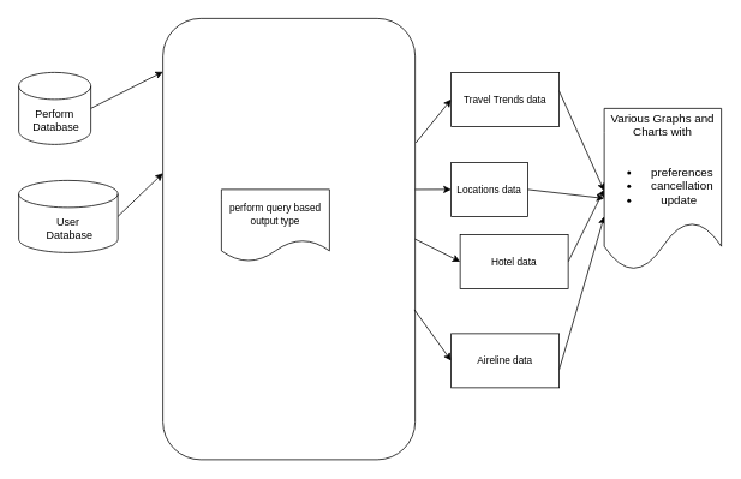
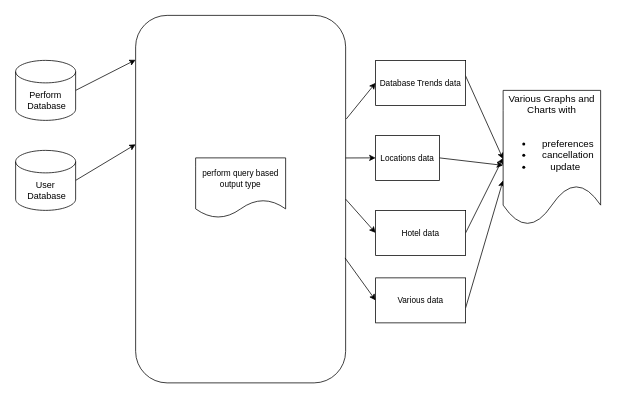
  <mxCell id="0" />
  <mxCell id="1" parent="0" />
  <mxCell id="2" value="" style="rounded=1;whiteSpace=wrap;html=1;" vertex="1" parent="1"><mxGeometry x="180" y="20" width="280" height="490" as="geometry" /></mxCell>
  <mxCell id="3" style="rounded=0;orthogonalLoop=1;jettySize=auto;html=1;exitX=1;exitY=0.5;exitDx=0;exitDy=0;exitPerimeter=0;entryX=0;entryY=0.121;entryDx=0;entryDy=0;entryPerimeter=0;" edge="1" parent="1" source="4" target="2"><mxGeometry relative="1" as="geometry" /></mxCell>
  <mxCell id="4" value="Perform&lt;br&gt;&amp;nbsp;Database" style="shape=cylinder3;whiteSpace=wrap;html=1;boundedLbl=1;backgroundOutline=1;size=15;" vertex="1" parent="1"><mxGeometry x="20" y="80" width="80" height="80" as="geometry" /></mxCell>
  <mxCell id="5" style="edgeStyle=none;rounded=0;orthogonalLoop=1;jettySize=auto;html=1;exitX=1.003;exitY=0.282;exitDx=0;exitDy=0;entryX=0;entryY=0.5;entryDx=0;entryDy=0;labelBackgroundColor=default;strokeColor=default;fontFamily=Helvetica;fontSize=11;fontColor=default;endArrow=classic;exitPerimeter=0;" edge="1" parent="1" source="2" target="7"><mxGeometry relative="1" as="geometry" /></mxCell>
  <mxCell id="6" style="edgeStyle=none;shape=connector;rounded=0;orthogonalLoop=1;jettySize=auto;html=1;exitX=1;exitY=0.5;exitDx=0;exitDy=0;entryX=0.003;entryY=0.395;entryDx=0;entryDy=0;entryPerimeter=0;labelBackgroundColor=default;strokeColor=default;fontFamily=Helvetica;fontSize=11;fontColor=default;endArrow=classic;" edge="1" parent="1"><mxGeometry relative="1" as="geometry"><mxPoint x="619.64" y="100" as="sourcePoint" /><mxPoint x="670" y="211.6" as="targetPoint" /></mxGeometry></mxCell>
- <mxCell id="7" value="Travel Trends data" style="rounded=0;whiteSpace=wrap;html=1;fontFamily=Helvetica;fontSize=11;fontColor=default;" vertex="1" parent="1"><mxGeometry x="500" y="80" width="120" height="60" as="geometry" /></mxCell>
+ <mxCell id="7" value="Database Trends data" style="rounded=0;whiteSpace=wrap;html=1;fontFamily=Helvetica;fontSize=11;fontColor=default;" vertex="1" parent="1"><mxGeometry x="500" y="80" width="120" height="60" as="geometry" /></mxCell>
  <mxCell id="8" style="edgeStyle=none;shape=connector;rounded=0;orthogonalLoop=1;jettySize=auto;html=1;exitX=1;exitY=0.388;exitDx=0;exitDy=0;entryX=0;entryY=0.5;entryDx=0;entryDy=0;labelBackgroundColor=default;strokeColor=default;fontFamily=Helvetica;fontSize=11;fontColor=default;endArrow=classic;exitPerimeter=0;" edge="1" parent="1" source="2" target="10"><mxGeometry relative="1" as="geometry" /></mxCell>
  <mxCell id="9" style="edgeStyle=none;shape=connector;rounded=0;orthogonalLoop=1;jettySize=auto;html=1;exitX=1;exitY=0.5;exitDx=0;exitDy=0;labelBackgroundColor=default;strokeColor=default;fontFamily=Helvetica;fontSize=11;fontColor=default;endArrow=classic;" edge="1" parent="1" source="10"><mxGeometry relative="1" as="geometry"><mxPoint x="670" y="220" as="targetPoint" /></mxGeometry></mxCell>
  <mxCell id="10" value="Locations data" style="rounded=0;whiteSpace=wrap;html=1;fontFamily=Helvetica;fontSize=11;fontColor=default;" vertex="1" parent="1"><mxGeometry x="500" y="180" width="85" height="60" as="geometry" /></mxCell>
  <mxCell id="11" style="edgeStyle=none;shape=connector;rounded=0;orthogonalLoop=1;jettySize=auto;html=1;exitX=1;exitY=0.5;exitDx=0;exitDy=0;entryX=0;entryY=0.5;entryDx=0;entryDy=0;labelBackgroundColor=default;strokeColor=default;fontFamily=Helvetica;fontSize=11;fontColor=default;endArrow=classic;" edge="1" parent="1" source="2" target="13"><mxGeometry relative="1" as="geometry" /></mxCell>
  <mxCell id="12" style="edgeStyle=none;shape=connector;rounded=0;orthogonalLoop=1;jettySize=auto;html=1;exitX=1;exitY=0.5;exitDx=0;exitDy=0;entryX=0;entryY=0.5;entryDx=0;entryDy=0;labelBackgroundColor=default;strokeColor=default;fontFamily=Helvetica;fontSize=11;fontColor=default;endArrow=classic;" edge="1" parent="1" source="13" target="17"><mxGeometry relative="1" as="geometry" /></mxCell>
- <mxCell id="13" value="Hotel data" style="rounded=0;whiteSpace=wrap;html=1;fontFamily=Helvetica;fontSize=11;fontColor=default;" vertex="1" parent="1"><mxGeometry x="510" y="260" width="120" height="60" as="geometry" /></mxCell>
+ <mxCell id="13" value="Hotel data" style="rounded=0;whiteSpace=wrap;html=1;fontFamily=Helvetica;fontSize=11;fontColor=default;" vertex="1" parent="1"><mxGeometry x="500" y="280" width="120" height="60" as="geometry" /></mxCell>
  <mxCell id="14" style="edgeStyle=none;shape=connector;rounded=0;orthogonalLoop=1;jettySize=auto;html=1;exitX=0.997;exitY=0.66;exitDx=0;exitDy=0;entryX=0;entryY=0.5;entryDx=0;entryDy=0;labelBackgroundColor=default;strokeColor=default;fontFamily=Helvetica;fontSize=11;fontColor=default;endArrow=classic;exitPerimeter=0;" edge="1" parent="1" source="2" target="16"><mxGeometry relative="1" as="geometry" /></mxCell>
  <mxCell id="15" style="edgeStyle=none;shape=connector;rounded=0;orthogonalLoop=1;jettySize=auto;html=1;exitX=1;exitY=0.5;exitDx=0;exitDy=0;labelBackgroundColor=default;strokeColor=default;fontFamily=Helvetica;fontSize=11;fontColor=default;endArrow=classic;" edge="1" parent="1"><mxGeometry relative="1" as="geometry"><mxPoint x="670" y="240" as="targetPoint" /><mxPoint x="620" y="410" as="sourcePoint" /></mxGeometry></mxCell>
- <mxCell id="16" value="Aireline data" style="rounded=0;whiteSpace=wrap;html=1;fontFamily=Helvetica;fontSize=11;fontColor=default;" vertex="1" parent="1"><mxGeometry x="500" y="370" width="120" height="60" as="geometry" /></mxCell>
+ <mxCell id="16" value="Various data" style="rounded=0;whiteSpace=wrap;html=1;fontFamily=Helvetica;fontSize=11;fontColor=default;" vertex="1" parent="1"><mxGeometry x="500" y="370" width="120" height="60" as="geometry" /></mxCell>
  <mxCell id="17" value="&lt;font style=&quot;font-size: 13px;&quot;&gt;Various Graphs and Charts with&lt;br&gt;&lt;span style=&quot;background-color: initial;&quot;&gt;&lt;br&gt;&lt;/span&gt;&lt;/font&gt;&lt;ul style=&quot;font-size: 13px;&quot;&gt;&lt;li&gt;&lt;font style=&quot;font-size: 13px;&quot;&gt;&lt;span style=&quot;background-color: initial;&quot;&gt;&amp;nbsp;preferences&lt;/span&gt;&lt;/font&gt;&lt;/li&gt;&lt;li&gt;&lt;font style=&quot;font-size: 13px;&quot;&gt;&amp;nbsp;cancellation&lt;/font&gt;&lt;/li&gt;&lt;li style=&quot;&quot;&gt;&lt;font style=&quot;font-size: 13px;&quot;&gt;update&amp;nbsp;&lt;/font&gt;&lt;/li&gt;&lt;/ul&gt;" style="shape=document;whiteSpace=wrap;html=1;boundedLbl=1;fontFamily=Helvetica;fontSize=11;fontColor=default;" vertex="1" parent="1"><mxGeometry x="670" y="120" width="130" height="180" as="geometry" /></mxCell>
- <mxCell id="18" value="perform query based output type" style="shape=document;whiteSpace=wrap;html=1;boundedLbl=1;fontFamily=Helvetica;fontSize=11;fontColor=default;" vertex="1" parent="1"><mxGeometry x="245" y="210" width="120" height="80" as="geometry" /></mxCell>
+ <mxCell id="18" value="perform query based output type" style="shape=document;whiteSpace=wrap;html=1;boundedLbl=1;fontFamily=Helvetica;fontSize=11;fontColor=default;" vertex="1" parent="1"><mxGeometry x="260" y="210" width="120" height="80" as="geometry" /></mxCell>
  <mxCell id="19" style="edgeStyle=none;shape=connector;rounded=0;orthogonalLoop=1;jettySize=auto;html=1;exitX=1;exitY=0.5;exitDx=0;exitDy=0;exitPerimeter=0;entryX=0;entryY=0.351;entryDx=0;entryDy=0;entryPerimeter=0;labelBackgroundColor=default;strokeColor=default;fontFamily=Helvetica;fontSize=11;fontColor=default;endArrow=classic;" edge="1" parent="1" source="20" target="2"><mxGeometry relative="1" as="geometry" /></mxCell>
- <mxCell id="20" value="User&lt;br&gt;&amp;nbsp;Database" style="shape=cylinder3;whiteSpace=wrap;html=1;boundedLbl=1;backgroundOutline=1;size=15;" vertex="1" parent="1"><mxGeometry x="20" y="200" width="110" height="80" as="geometry" /></mxCell>
+ <mxCell id="20" value="User&lt;br&gt;&amp;nbsp;Database" style="shape=cylinder3;whiteSpace=wrap;html=1;boundedLbl=1;backgroundOutline=1;size=15;" vertex="1" parent="1"><mxGeometry x="20" y="200" width="80" height="80" as="geometry" /></mxCell>
